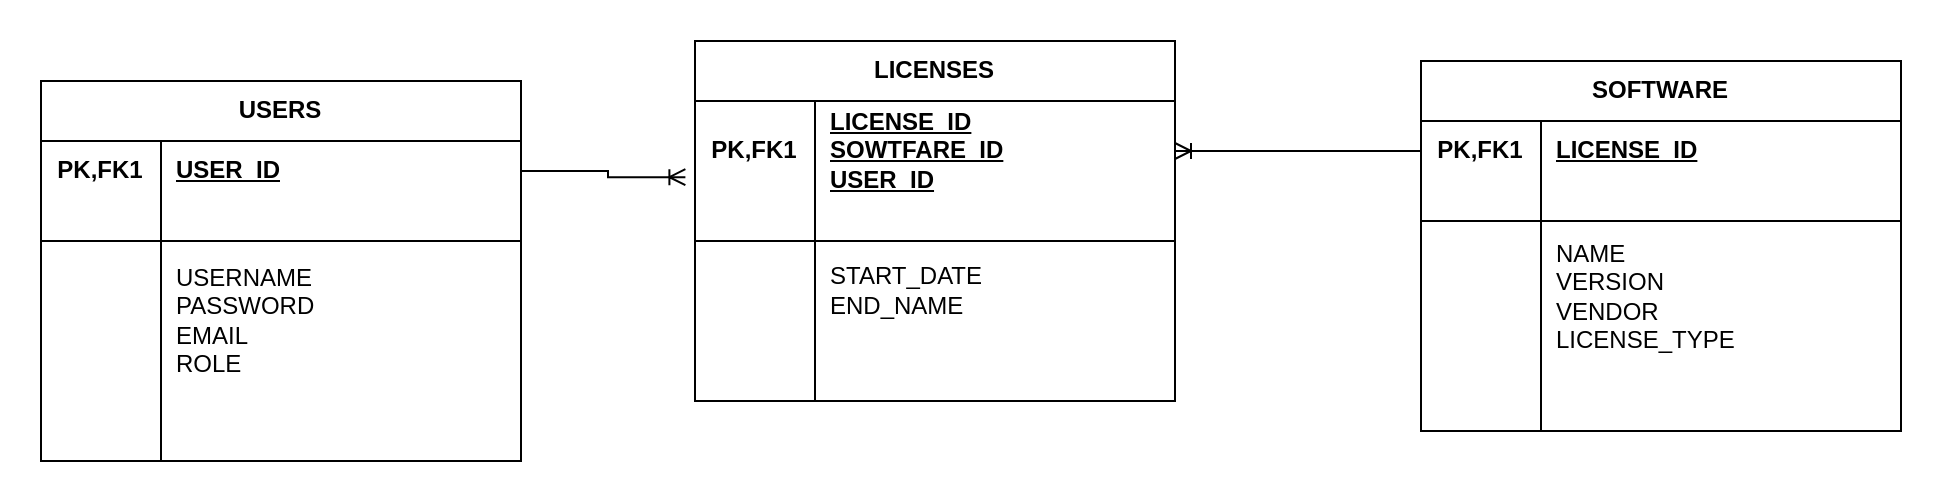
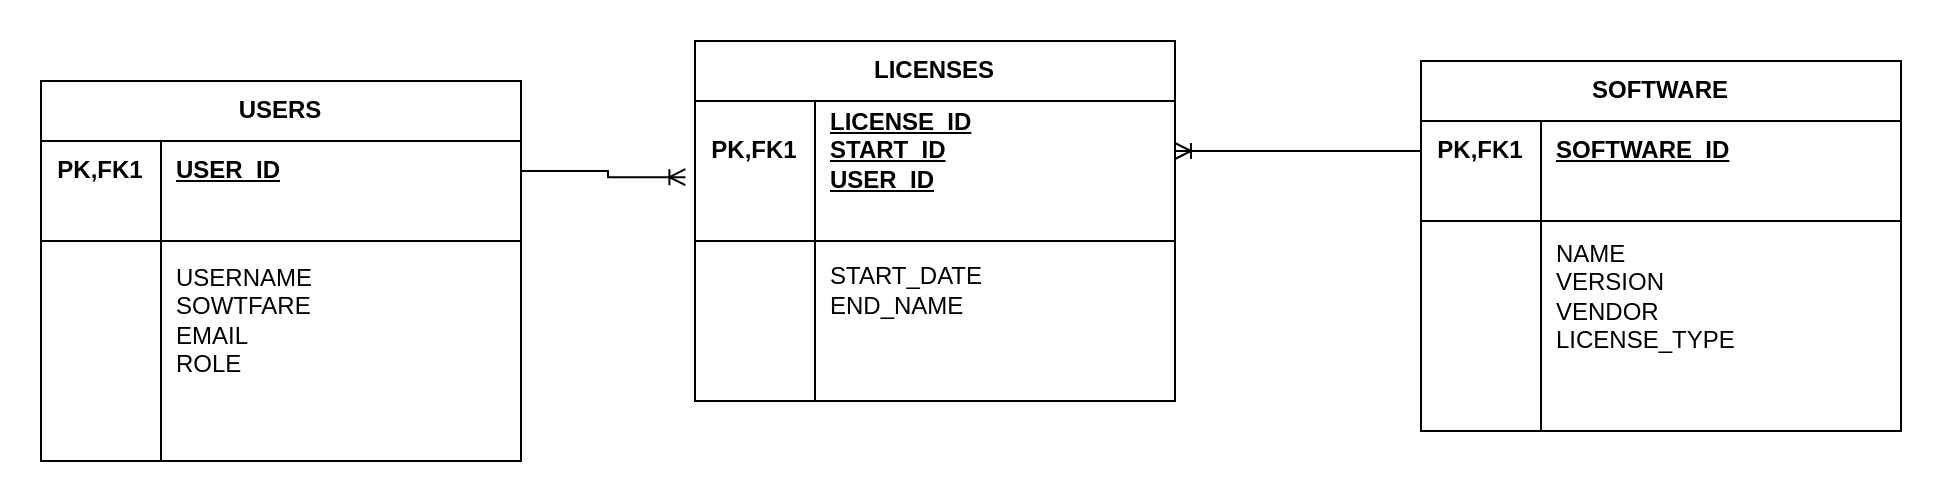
  <mxCell id="0" />
  <mxCell id="1" parent="0" />
  <mxCell id="2" style="edgeStyle=orthogonalEdgeStyle;rounded=0;orthogonalLoop=1;jettySize=auto;html=1;endArrow=ERoneToMany;endFill=0;entryX=-0.02;entryY=0.762;entryDx=0;entryDy=0;entryPerimeter=0;exitX=1;exitY=0.5;exitDx=0;exitDy=0;" parent="1" source="4" target="31" edge="1"><mxGeometry relative="1" as="geometry" /></mxCell>
  <mxCell id="3" value="USERS" style="shape=table;startSize=30;container=1;collapsible=1;childLayout=tableLayout;fixedRows=1;rowLines=0;fontStyle=1;align=center;resizeLast=1;html=1;whiteSpace=wrap;" parent="1" vertex="1"><mxGeometry x="20" y="40" width="240" height="190" as="geometry" /></mxCell>
  <mxCell id="4" value="" style="shape=tableRow;horizontal=0;startSize=0;swimlaneHead=0;swimlaneBody=0;fillColor=none;collapsible=0;dropTarget=0;points=[[0,0.5],[1,0.5]];portConstraint=eastwest;top=0;left=0;right=0;bottom=0;html=1;" parent="3" vertex="1"><mxGeometry y="30" width="240" height="30" as="geometry" /></mxCell>
  <mxCell id="5" value="PK,FK1" style="shape=partialRectangle;connectable=0;fillColor=none;top=0;left=0;bottom=0;right=0;fontStyle=1;overflow=hidden;html=1;whiteSpace=wrap;" parent="4" vertex="1"><mxGeometry width="60" height="30" as="geometry"><mxRectangle width="60" height="30" as="alternateBounds" /></mxGeometry></mxCell>
  <mxCell id="6" value="USER_ID" style="shape=partialRectangle;connectable=0;fillColor=none;top=0;left=0;bottom=0;right=0;align=left;spacingLeft=6;fontStyle=5;overflow=hidden;html=1;whiteSpace=wrap;" parent="4" vertex="1"><mxGeometry x="60" width="180" height="30" as="geometry"><mxRectangle width="180" height="30" as="alternateBounds" /></mxGeometry></mxCell>
  <mxCell id="7" value="" style="shape=tableRow;horizontal=0;startSize=0;swimlaneHead=0;swimlaneBody=0;fillColor=none;collapsible=0;dropTarget=0;points=[[0,0.5],[1,0.5]];portConstraint=eastwest;top=0;left=0;right=0;bottom=1;html=1;" parent="3" vertex="1"><mxGeometry y="60" width="240" height="20" as="geometry" /></mxCell>
  <mxCell id="8" value="" style="shape=partialRectangle;connectable=0;fillColor=none;top=0;left=0;bottom=0;right=0;fontStyle=1;overflow=hidden;html=1;whiteSpace=wrap;" parent="7" vertex="1"><mxGeometry width="60" height="20" as="geometry"><mxRectangle width="60" height="20" as="alternateBounds" /></mxGeometry></mxCell>
  <mxCell id="9" value="" style="shape=partialRectangle;connectable=0;fillColor=none;top=0;left=0;bottom=0;right=0;align=left;spacingLeft=6;fontStyle=5;overflow=hidden;html=1;whiteSpace=wrap;" parent="7" vertex="1"><mxGeometry x="60" width="180" height="20" as="geometry"><mxRectangle width="180" height="20" as="alternateBounds" /></mxGeometry></mxCell>
  <mxCell id="10" value="" style="shape=tableRow;horizontal=0;startSize=0;swimlaneHead=0;swimlaneBody=0;fillColor=none;collapsible=0;dropTarget=0;points=[[0,0.5],[1,0.5]];portConstraint=eastwest;top=0;left=0;right=0;bottom=0;html=1;" parent="3" vertex="1"><mxGeometry y="80" width="240" height="80" as="geometry" /></mxCell>
  <mxCell id="11" value="" style="shape=partialRectangle;connectable=0;fillColor=none;top=0;left=0;bottom=0;right=0;editable=1;overflow=hidden;html=1;whiteSpace=wrap;" parent="10" vertex="1"><mxGeometry width="60" height="80" as="geometry"><mxRectangle width="60" height="80" as="alternateBounds" /></mxGeometry></mxCell>
- <mxCell id="12" value="USERNAME&lt;br&gt;PASSWORD&lt;br&gt;EMAIL&lt;br&gt;ROLE" style="shape=partialRectangle;connectable=0;fillColor=none;top=0;left=0;bottom=0;right=0;align=left;spacingLeft=6;overflow=hidden;html=1;whiteSpace=wrap;" parent="10" vertex="1"><mxGeometry x="60" width="180" height="80" as="geometry"><mxRectangle width="180" height="80" as="alternateBounds" /></mxGeometry></mxCell>
+ <mxCell id="12" value="USERNAME&lt;br&gt;SOWTFARE&lt;br&gt;EMAIL&lt;br&gt;ROLE" style="shape=partialRectangle;connectable=0;fillColor=none;top=0;left=0;bottom=0;right=0;align=left;spacingLeft=6;overflow=hidden;html=1;whiteSpace=wrap;" parent="10" vertex="1"><mxGeometry x="60" width="180" height="80" as="geometry"><mxRectangle width="180" height="80" as="alternateBounds" /></mxGeometry></mxCell>
  <mxCell id="13" value="" style="shape=tableRow;horizontal=0;startSize=0;swimlaneHead=0;swimlaneBody=0;fillColor=none;collapsible=0;dropTarget=0;points=[[0,0.5],[1,0.5]];portConstraint=eastwest;top=0;left=0;right=0;bottom=0;html=1;" parent="3" vertex="1"><mxGeometry y="160" width="240" height="30" as="geometry" /></mxCell>
  <mxCell id="14" value="" style="shape=partialRectangle;connectable=0;fillColor=none;top=0;left=0;bottom=0;right=0;editable=1;overflow=hidden;html=1;whiteSpace=wrap;" parent="13" vertex="1"><mxGeometry width="60" height="30" as="geometry"><mxRectangle width="60" height="30" as="alternateBounds" /></mxGeometry></mxCell>
  <mxCell id="15" value="" style="shape=partialRectangle;connectable=0;fillColor=none;top=0;left=0;bottom=0;right=0;align=left;spacingLeft=6;overflow=hidden;html=1;whiteSpace=wrap;" parent="13" vertex="1"><mxGeometry x="60" width="180" height="30" as="geometry"><mxRectangle width="180" height="30" as="alternateBounds" /></mxGeometry></mxCell>
  <mxCell id="16" style="edgeStyle=orthogonalEdgeStyle;rounded=0;orthogonalLoop=1;jettySize=auto;html=1;entryX=1;entryY=0.5;entryDx=0;entryDy=0;endArrow=ERoneToMany;endFill=0;exitX=0;exitY=0.5;exitDx=0;exitDy=0;" parent="1" source="18" target="31" edge="1"><mxGeometry relative="1" as="geometry" /></mxCell>
  <mxCell id="17" value="SOFTWARE" style="shape=table;startSize=30;container=1;collapsible=1;childLayout=tableLayout;fixedRows=1;rowLines=0;fontStyle=1;align=center;resizeLast=1;html=1;whiteSpace=wrap;" parent="1" vertex="1"><mxGeometry x="710" y="30" width="240" height="185" as="geometry" /></mxCell>
  <mxCell id="18" value="" style="shape=tableRow;horizontal=0;startSize=0;swimlaneHead=0;swimlaneBody=0;fillColor=none;collapsible=0;dropTarget=0;points=[[0,0.5],[1,0.5]];portConstraint=eastwest;top=0;left=0;right=0;bottom=0;html=1;" parent="17" vertex="1"><mxGeometry y="30" width="240" height="30" as="geometry" /></mxCell>
  <mxCell id="19" value="PK,FK1" style="shape=partialRectangle;connectable=0;fillColor=none;top=0;left=0;bottom=0;right=0;fontStyle=1;overflow=hidden;html=1;whiteSpace=wrap;" parent="18" vertex="1"><mxGeometry width="60" height="30" as="geometry"><mxRectangle width="60" height="30" as="alternateBounds" /></mxGeometry></mxCell>
- <mxCell id="20" value="LICENSE_ID" style="shape=partialRectangle;connectable=0;fillColor=none;top=0;left=0;bottom=0;right=0;align=left;spacingLeft=6;fontStyle=5;overflow=hidden;html=1;whiteSpace=wrap;" parent="18" vertex="1"><mxGeometry x="60" width="180" height="30" as="geometry"><mxRectangle width="180" height="30" as="alternateBounds" /></mxGeometry></mxCell>
+ <mxCell id="20" value="SOFTWARE_ID" style="shape=partialRectangle;connectable=0;fillColor=none;top=0;left=0;bottom=0;right=0;align=left;spacingLeft=6;fontStyle=5;overflow=hidden;html=1;whiteSpace=wrap;" parent="18" vertex="1"><mxGeometry x="60" width="180" height="30" as="geometry"><mxRectangle width="180" height="30" as="alternateBounds" /></mxGeometry></mxCell>
  <mxCell id="21" value="" style="shape=tableRow;horizontal=0;startSize=0;swimlaneHead=0;swimlaneBody=0;fillColor=none;collapsible=0;dropTarget=0;points=[[0,0.5],[1,0.5]];portConstraint=eastwest;top=0;left=0;right=0;bottom=1;html=1;" parent="17" vertex="1"><mxGeometry y="60" width="240" height="20" as="geometry" /></mxCell>
  <mxCell id="22" value="" style="shape=partialRectangle;connectable=0;fillColor=none;top=0;left=0;bottom=0;right=0;fontStyle=1;overflow=hidden;html=1;whiteSpace=wrap;" parent="21" vertex="1"><mxGeometry width="60" height="20" as="geometry"><mxRectangle width="60" height="20" as="alternateBounds" /></mxGeometry></mxCell>
  <mxCell id="23" value="" style="shape=partialRectangle;connectable=0;fillColor=none;top=0;left=0;bottom=0;right=0;align=left;spacingLeft=6;fontStyle=5;overflow=hidden;html=1;whiteSpace=wrap;" parent="21" vertex="1"><mxGeometry x="60" width="180" height="20" as="geometry"><mxRectangle width="180" height="20" as="alternateBounds" /></mxGeometry></mxCell>
  <mxCell id="24" value="" style="shape=tableRow;horizontal=0;startSize=0;swimlaneHead=0;swimlaneBody=0;fillColor=none;collapsible=0;dropTarget=0;points=[[0,0.5],[1,0.5]];portConstraint=eastwest;top=0;left=0;right=0;bottom=0;html=1;" parent="17" vertex="1"><mxGeometry y="80" width="240" height="75" as="geometry" /></mxCell>
  <mxCell id="25" value="" style="shape=partialRectangle;connectable=0;fillColor=none;top=0;left=0;bottom=0;right=0;editable=1;overflow=hidden;html=1;whiteSpace=wrap;" parent="24" vertex="1"><mxGeometry width="60" height="75" as="geometry"><mxRectangle width="60" height="75" as="alternateBounds" /></mxGeometry></mxCell>
  <mxCell id="26" value="NAME&lt;br&gt;VERSION&lt;br&gt;VENDOR&lt;br&gt;LICENSE_TYPE" style="shape=partialRectangle;connectable=0;fillColor=none;top=0;left=0;bottom=0;right=0;align=left;spacingLeft=6;overflow=hidden;html=1;whiteSpace=wrap;" parent="24" vertex="1"><mxGeometry x="60" width="180" height="75" as="geometry"><mxRectangle width="180" height="75" as="alternateBounds" /></mxGeometry></mxCell>
  <mxCell id="27" value="" style="shape=tableRow;horizontal=0;startSize=0;swimlaneHead=0;swimlaneBody=0;fillColor=none;collapsible=0;dropTarget=0;points=[[0,0.5],[1,0.5]];portConstraint=eastwest;top=0;left=0;right=0;bottom=0;html=1;" parent="17" vertex="1"><mxGeometry y="155" width="240" height="30" as="geometry" /></mxCell>
  <mxCell id="28" value="" style="shape=partialRectangle;connectable=0;fillColor=none;top=0;left=0;bottom=0;right=0;editable=1;overflow=hidden;html=1;whiteSpace=wrap;" parent="27" vertex="1"><mxGeometry width="60" height="30" as="geometry"><mxRectangle width="60" height="30" as="alternateBounds" /></mxGeometry></mxCell>
  <mxCell id="29" value="" style="shape=partialRectangle;connectable=0;fillColor=none;top=0;left=0;bottom=0;right=0;align=left;spacingLeft=6;overflow=hidden;html=1;whiteSpace=wrap;" parent="27" vertex="1"><mxGeometry x="60" width="180" height="30" as="geometry"><mxRectangle width="180" height="30" as="alternateBounds" /></mxGeometry></mxCell>
  <mxCell id="30" value="LICENSES" style="shape=table;startSize=30;container=1;collapsible=1;childLayout=tableLayout;fixedRows=1;rowLines=0;fontStyle=1;align=center;resizeLast=1;html=1;whiteSpace=wrap;" parent="1" vertex="1"><mxGeometry x="347" y="20" width="240" height="180" as="geometry" /></mxCell>
  <mxCell id="31" value="" style="shape=tableRow;horizontal=0;startSize=0;swimlaneHead=0;swimlaneBody=0;fillColor=none;collapsible=0;dropTarget=0;points=[[0,0.5],[1,0.5]];portConstraint=eastwest;top=0;left=0;right=0;bottom=0;html=1;" parent="30" vertex="1"><mxGeometry y="30" width="240" height="50" as="geometry" /></mxCell>
  <mxCell id="32" value="PK,FK1" style="shape=partialRectangle;connectable=0;fillColor=none;top=0;left=0;bottom=0;right=0;fontStyle=1;overflow=hidden;html=1;whiteSpace=wrap;" parent="31" vertex="1"><mxGeometry width="60" height="50" as="geometry"><mxRectangle width="60" height="50" as="alternateBounds" /></mxGeometry></mxCell>
- <mxCell id="33" value="LICENSE_ID&lt;br&gt;SOWTFARE_ID&lt;br&gt;USER_ID" style="shape=partialRectangle;connectable=0;fillColor=none;top=0;left=0;bottom=0;right=0;align=left;spacingLeft=6;fontStyle=5;overflow=hidden;html=1;whiteSpace=wrap;" parent="31" vertex="1"><mxGeometry x="60" width="180" height="50" as="geometry"><mxRectangle width="180" height="50" as="alternateBounds" /></mxGeometry></mxCell>
+ <mxCell id="33" value="LICENSE_ID&lt;br&gt;START_ID&lt;br&gt;USER_ID" style="shape=partialRectangle;connectable=0;fillColor=none;top=0;left=0;bottom=0;right=0;align=left;spacingLeft=6;fontStyle=5;overflow=hidden;html=1;whiteSpace=wrap;" parent="31" vertex="1"><mxGeometry x="60" width="180" height="50" as="geometry"><mxRectangle width="180" height="50" as="alternateBounds" /></mxGeometry></mxCell>
  <mxCell id="34" value="" style="shape=tableRow;horizontal=0;startSize=0;swimlaneHead=0;swimlaneBody=0;fillColor=none;collapsible=0;dropTarget=0;points=[[0,0.5],[1,0.5]];portConstraint=eastwest;top=0;left=0;right=0;bottom=1;html=1;" parent="30" vertex="1"><mxGeometry y="80" width="240" height="20" as="geometry" /></mxCell>
  <mxCell id="35" value="" style="shape=partialRectangle;connectable=0;fillColor=none;top=0;left=0;bottom=0;right=0;fontStyle=1;overflow=hidden;html=1;whiteSpace=wrap;" parent="34" vertex="1"><mxGeometry width="60" height="20" as="geometry"><mxRectangle width="60" height="20" as="alternateBounds" /></mxGeometry></mxCell>
  <mxCell id="36" value="" style="shape=partialRectangle;connectable=0;fillColor=none;top=0;left=0;bottom=0;right=0;align=left;spacingLeft=6;fontStyle=5;overflow=hidden;html=1;whiteSpace=wrap;" parent="34" vertex="1"><mxGeometry x="60" width="180" height="20" as="geometry"><mxRectangle width="180" height="20" as="alternateBounds" /></mxGeometry></mxCell>
  <mxCell id="37" value="" style="shape=tableRow;horizontal=0;startSize=0;swimlaneHead=0;swimlaneBody=0;fillColor=none;collapsible=0;dropTarget=0;points=[[0,0.5],[1,0.5]];portConstraint=eastwest;top=0;left=0;right=0;bottom=0;html=1;" parent="30" vertex="1"><mxGeometry y="100" width="240" height="50" as="geometry" /></mxCell>
  <mxCell id="38" value="" style="shape=partialRectangle;connectable=0;fillColor=none;top=0;left=0;bottom=0;right=0;editable=1;overflow=hidden;html=1;whiteSpace=wrap;" parent="37" vertex="1"><mxGeometry width="60" height="50" as="geometry"><mxRectangle width="60" height="50" as="alternateBounds" /></mxGeometry></mxCell>
  <mxCell id="39" value="START_DATE&lt;br&gt;END_NAME" style="shape=partialRectangle;connectable=0;fillColor=none;top=0;left=0;bottom=0;right=0;align=left;spacingLeft=6;overflow=hidden;html=1;whiteSpace=wrap;" parent="37" vertex="1"><mxGeometry x="60" width="180" height="50" as="geometry"><mxRectangle width="180" height="50" as="alternateBounds" /></mxGeometry></mxCell>
  <mxCell id="40" value="" style="shape=tableRow;horizontal=0;startSize=0;swimlaneHead=0;swimlaneBody=0;fillColor=none;collapsible=0;dropTarget=0;points=[[0,0.5],[1,0.5]];portConstraint=eastwest;top=0;left=0;right=0;bottom=0;html=1;" parent="30" vertex="1"><mxGeometry y="150" width="240" height="30" as="geometry" /></mxCell>
  <mxCell id="41" value="" style="shape=partialRectangle;connectable=0;fillColor=none;top=0;left=0;bottom=0;right=0;editable=1;overflow=hidden;html=1;whiteSpace=wrap;" parent="40" vertex="1"><mxGeometry width="60" height="30" as="geometry"><mxRectangle width="60" height="30" as="alternateBounds" /></mxGeometry></mxCell>
  <mxCell id="42" value="" style="shape=partialRectangle;connectable=0;fillColor=none;top=0;left=0;bottom=0;right=0;align=left;spacingLeft=6;overflow=hidden;html=1;whiteSpace=wrap;" parent="40" vertex="1"><mxGeometry x="60" width="180" height="30" as="geometry"><mxRectangle width="180" height="30" as="alternateBounds" /></mxGeometry></mxCell>
